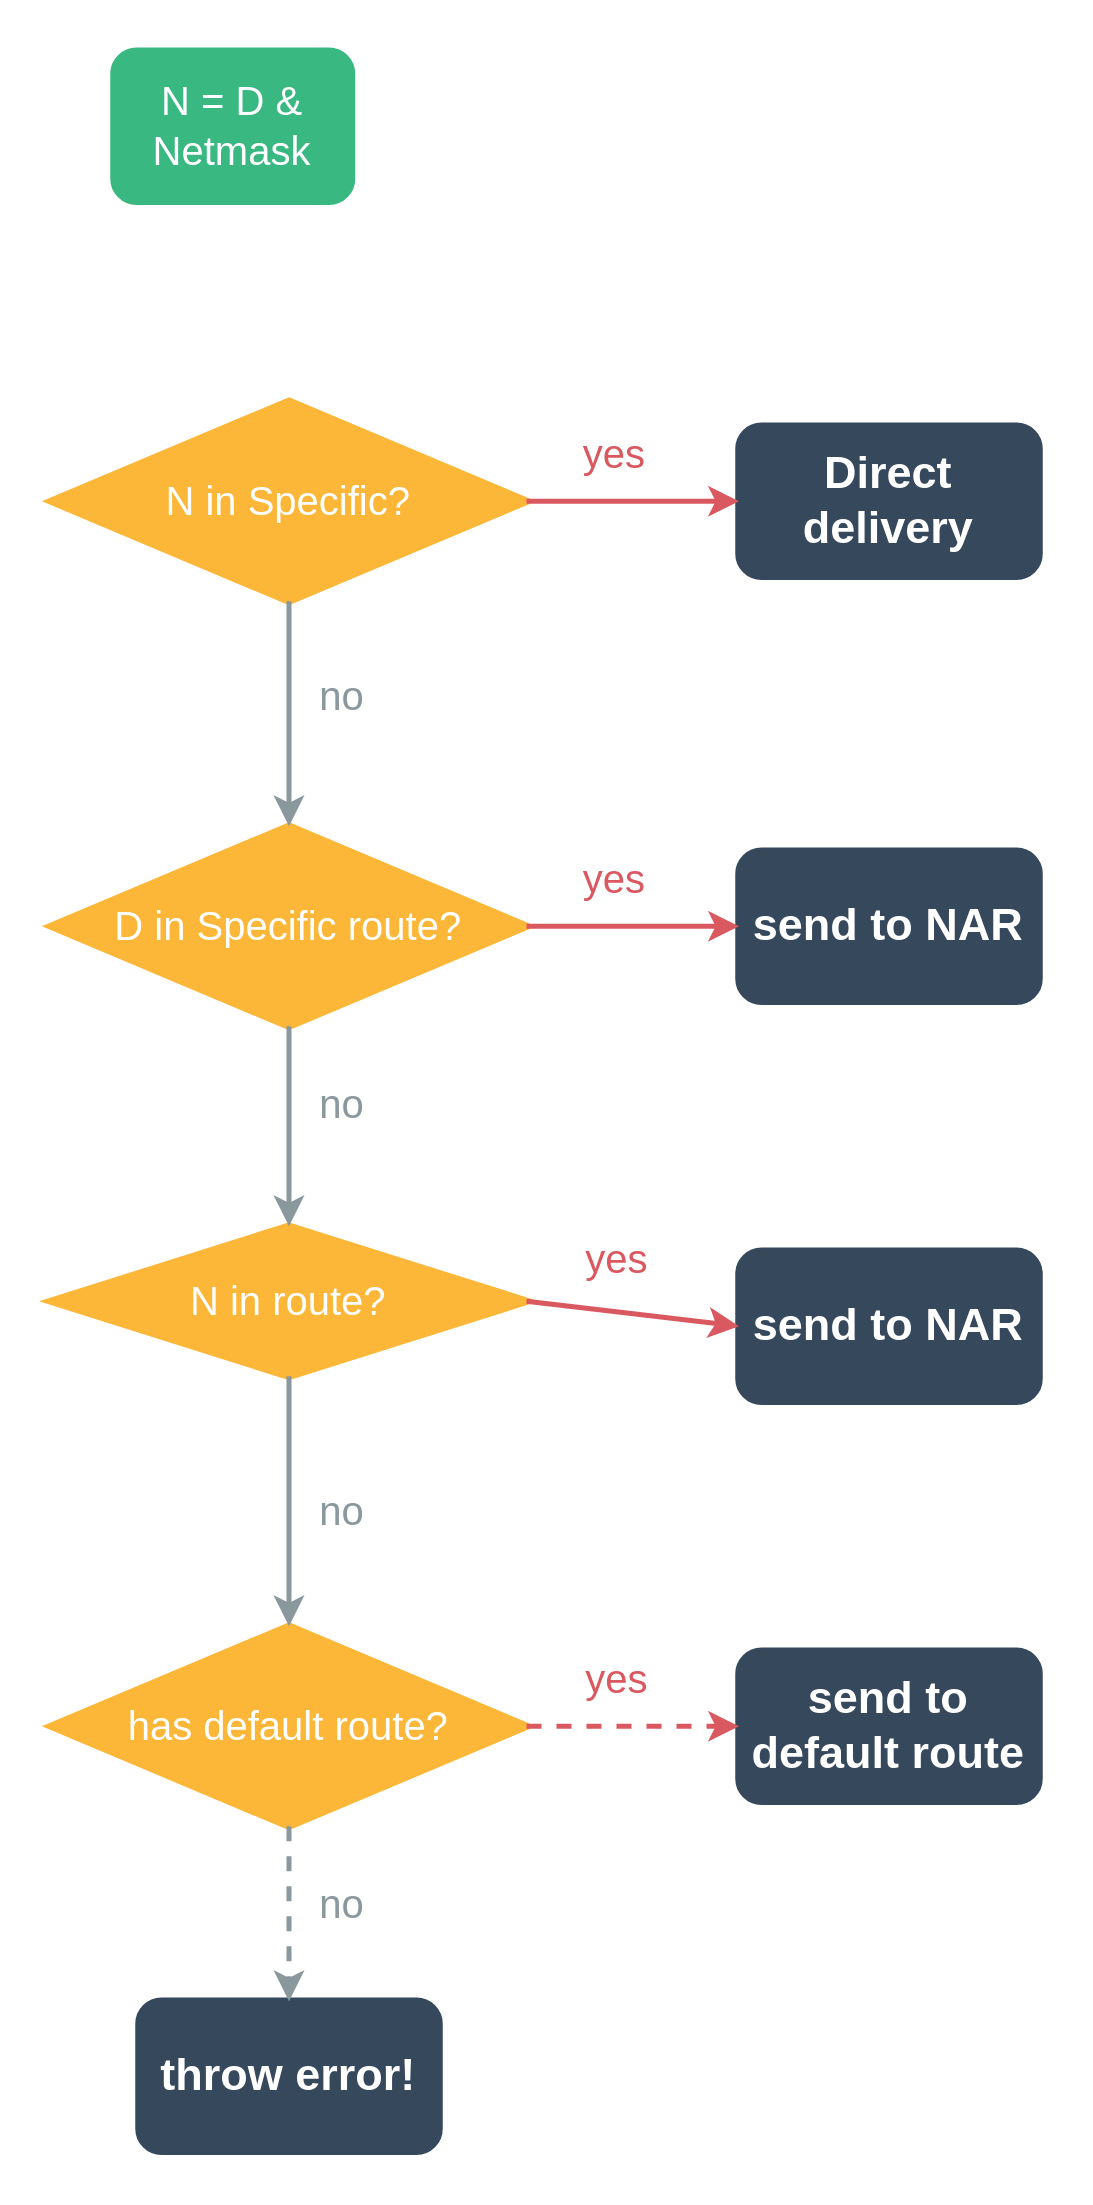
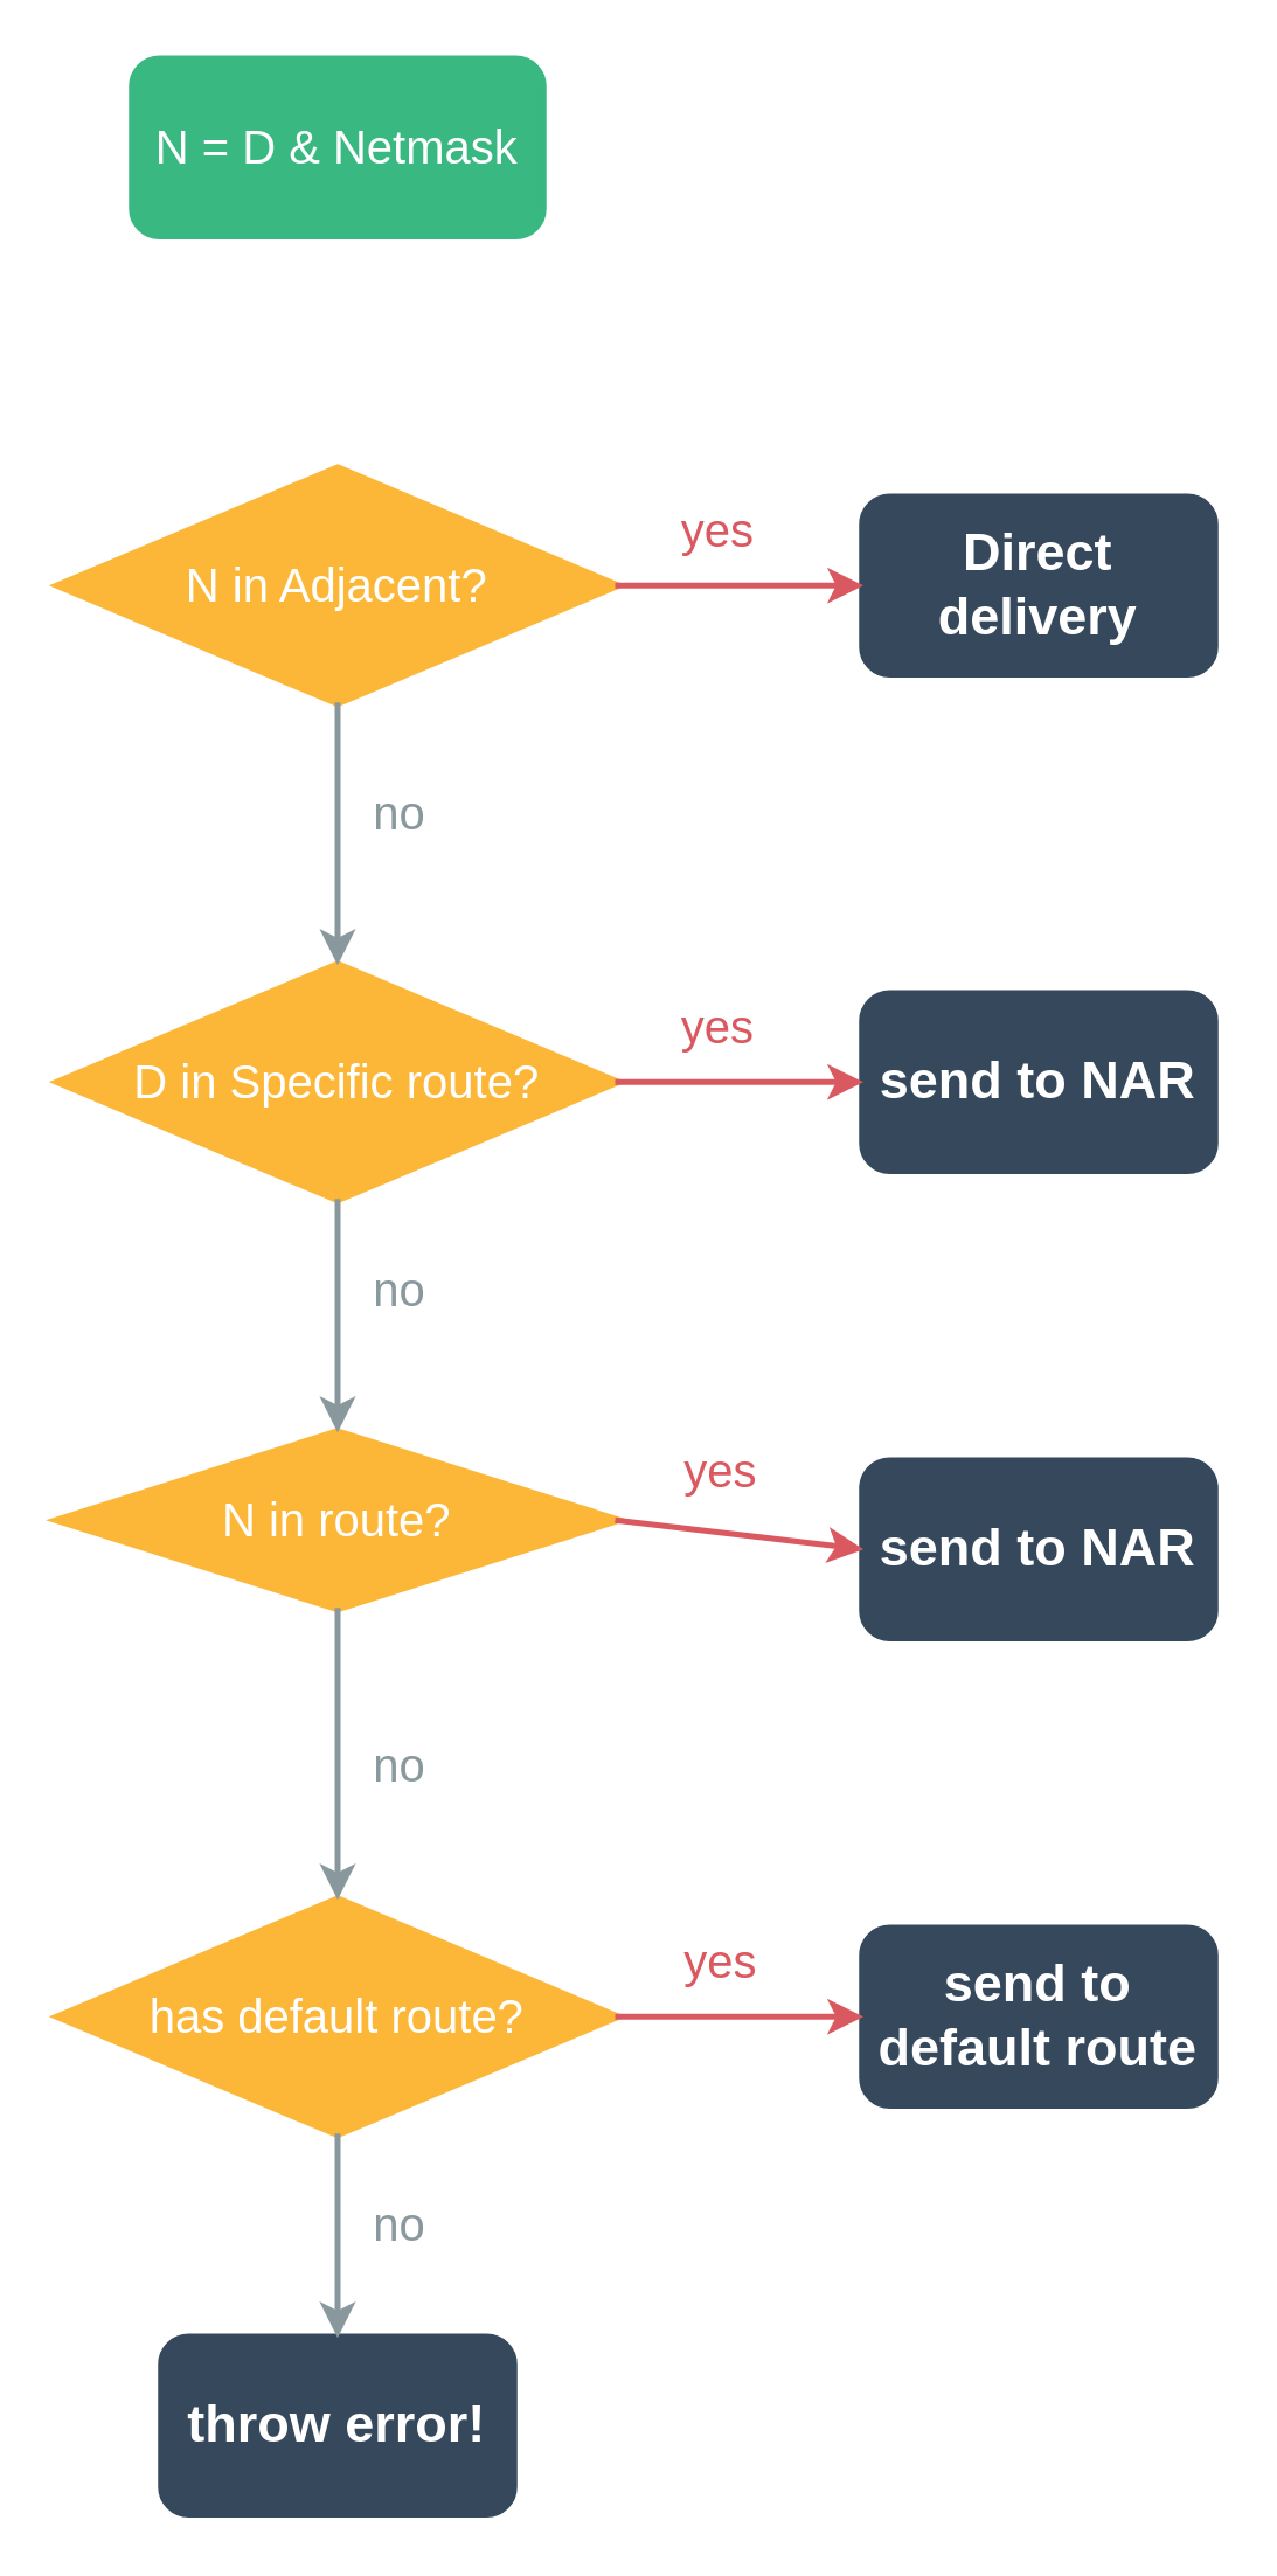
  <mxCell id="0" />
  <mxCell id="1" parent="0" />
- <mxCell id="2" value="N = D &amp;amp; Netmask" style="rounded=1;whiteSpace=wrap;html=1;strokeWidth=3;fontSize=16;fontColor=#FFFFFF;strokeColor=#39B881;fillColor=#39B881;align=center;" vertex="1" parent="1"><mxGeometry x="45" y="20" width="95" height="60" as="geometry" /></mxCell>
- <mxCell id="3" value="N in Specific?" style="rhombus;whiteSpace=wrap;html=1;strokeWidth=3;fontSize=16;strokeColor=#FCB738;fillColor=#FCB738;fontColor=#FFFFFF;align=center;" vertex="1" parent="1"><mxGeometry x="20" y="160" width="190" height="80" as="geometry" /></mxCell>
+ <mxCell id="2" value="N = D &amp;amp; Netmask" style="rounded=1;whiteSpace=wrap;html=1;strokeWidth=3;fontSize=16;fontColor=#FFFFFF;strokeColor=#39B881;fillColor=#39B881;align=center;" vertex="1" parent="1"><mxGeometry x="45" y="20" width="140" height="60" as="geometry" /></mxCell>
+ <mxCell id="3" value="N in Adjacent?" style="rhombus;whiteSpace=wrap;html=1;strokeWidth=3;fontSize=16;strokeColor=#FCB738;fillColor=#FCB738;fontColor=#FFFFFF;align=center;" vertex="1" parent="1"><mxGeometry x="20" y="160" width="190" height="80" as="geometry" /></mxCell>
  <mxCell id="4" value="D in Specific route?" style="rhombus;whiteSpace=wrap;html=1;strokeWidth=3;fontSize=16;strokeColor=#FCB738;fillColor=#FCB738;fontColor=#FFFFFF;align=center;" vertex="1" parent="1"><mxGeometry x="20" y="330" width="190" height="80" as="geometry" /></mxCell>
  <mxCell id="5" value="N in route?" style="rhombus;whiteSpace=wrap;html=1;strokeWidth=3;fontSize=16;strokeColor=#FCB738;fillColor=#FCB738;fontColor=#FFFFFF;align=center;" vertex="1" parent="1"><mxGeometry x="20" y="490" width="190" height="60" as="geometry" /></mxCell>
  <mxCell id="6" value="has default route?" style="rhombus;whiteSpace=wrap;html=1;strokeWidth=3;fontSize=16;strokeColor=#FCB738;fillColor=#FCB738;fontColor=#FFFFFF;align=center;" vertex="1" parent="1"><mxGeometry x="20" y="650" width="190" height="80" as="geometry" /></mxCell>
  <mxCell id="7" value="Direct delivery" style="rounded=1;whiteSpace=wrap;html=1;strokeWidth=3;strokeColor=#36485C;fillColor=#36485C;fontColor=#FFFFFF;fontSize=18;fontStyle=1" vertex="1" parent="1"><mxGeometry x="295" y="170" width="120" height="60" as="geometry" /></mxCell>
  <mxCell id="8" value="send to NAR" style="rounded=1;whiteSpace=wrap;html=1;strokeWidth=3;strokeColor=#36485C;fillColor=#36485C;fontColor=#FFFFFF;fontSize=18;fontStyle=1" vertex="1" parent="1"><mxGeometry x="295" y="340" width="120" height="60" as="geometry" /></mxCell>
  <mxCell id="9" value="send to NAR" style="rounded=1;whiteSpace=wrap;html=1;strokeWidth=3;strokeColor=#36485C;fillColor=#36485C;fontColor=#FFFFFF;fontSize=18;fontStyle=1" vertex="1" parent="1"><mxGeometry x="295" y="500" width="120" height="60" as="geometry" /></mxCell>
  <mxCell id="10" value="send to default route" style="rounded=1;whiteSpace=wrap;html=1;strokeWidth=3;strokeColor=#36485C;fillColor=#36485C;fontColor=#FFFFFF;fontSize=18;fontStyle=1" vertex="1" parent="1"><mxGeometry x="295" y="660" width="120" height="60" as="geometry" /></mxCell>
  <mxCell id="11" value="throw error!" style="rounded=1;whiteSpace=wrap;html=1;strokeWidth=3;strokeColor=#36485C;fillColor=#36485C;fontColor=#FFFFFF;fontSize=18;fontStyle=1" vertex="1" parent="1"><mxGeometry x="55" y="800" width="120" height="60" as="geometry" /></mxCell>
  <mxCell id="12" value="" style="endArrow=classic;html=1;strokeWidth=2;strokeColor=#89989D;fontSize=16;fontStyle=1;fontColor=#89989D;labelBackgroundColor=none;exitX=0.5;exitY=1;exitDx=0;exitDy=0;entryX=0.5;entryY=0;entryDx=0;entryDy=0;" edge="1" parent="1" source="3" target="4"><mxGeometry width="50" height="50" relative="1" as="geometry"><mxPoint x="145" y="240" as="sourcePoint" /><mxPoint x="145" y="440" as="targetPoint" /></mxGeometry></mxCell>
  <mxCell id="13" value="&lt;font style=&quot;font-size: 16px&quot; color=&quot;#89989d&quot;&gt;no&lt;/font&gt;" style="edgeLabel;html=1;align=center;verticalAlign=middle;resizable=0;points=[];labelBackgroundColor=none;" vertex="1" connectable="0" parent="12"><mxGeometry x="-0.183" relative="1" as="geometry"><mxPoint x="20" as="offset" /></mxGeometry></mxCell>
  <mxCell id="14" value="" style="endArrow=classic;html=1;strokeWidth=2;strokeColor=#89989D;fontSize=16;fontStyle=1;fontColor=#89989D;labelBackgroundColor=none;exitX=0.5;exitY=1;exitDx=0;exitDy=0;entryX=0.5;entryY=0;entryDx=0;entryDy=0;" edge="1" parent="1" source="4" target="5"><mxGeometry width="50" height="50" relative="1" as="geometry"><mxPoint x="485" y="180" as="sourcePoint" /><mxPoint x="485" y="380" as="targetPoint" /></mxGeometry></mxCell>
  <mxCell id="15" value="&lt;font style=&quot;font-size: 16px&quot; color=&quot;#89989d&quot;&gt;no&lt;/font&gt;" style="edgeLabel;html=1;align=center;verticalAlign=middle;resizable=0;points=[];labelBackgroundColor=none;" vertex="1" connectable="0" parent="14"><mxGeometry x="-0.184" y="-6" relative="1" as="geometry"><mxPoint x="26" y="-2.94" as="offset" /></mxGeometry></mxCell>
  <mxCell id="16" value="" style="endArrow=classic;html=1;strokeWidth=2;strokeColor=#89989D;fontSize=16;fontStyle=1;fontColor=#89989D;labelBackgroundColor=none;exitX=0.5;exitY=1;exitDx=0;exitDy=0;entryX=0.5;entryY=0;entryDx=0;entryDy=0;" edge="1" parent="1" source="5" target="6"><mxGeometry width="50" height="50" relative="1" as="geometry"><mxPoint x="495" y="190" as="sourcePoint" /><mxPoint x="495" y="390" as="targetPoint" /></mxGeometry></mxCell>
  <mxCell id="17" value="&lt;font style=&quot;font-size: 16px&quot; color=&quot;#89989d&quot;&gt;no&lt;/font&gt;" style="edgeLabel;html=1;align=center;verticalAlign=middle;resizable=0;points=[];labelBackgroundColor=none;" vertex="1" connectable="0" parent="16"><mxGeometry x="0.051" y="1" relative="1" as="geometry"><mxPoint x="19" as="offset" /></mxGeometry></mxCell>
- <mxCell id="18" value="" style="endArrow=classic;html=1;strokeWidth=2;strokeColor=#89989D;fontSize=16;fontStyle=1;fontColor=#89989D;labelBackgroundColor=none;exitX=0.5;exitY=1;exitDx=0;exitDy=0;entryX=0.5;entryY=0;entryDx=0;entryDy=0;dashed=1;" edge="1" parent="1" source="6" target="11"><mxGeometry width="50" height="50" relative="1" as="geometry"><mxPoint x="505" y="200" as="sourcePoint" /><mxPoint x="505" y="400" as="targetPoint" /></mxGeometry></mxCell>
+ <mxCell id="18" value="" style="endArrow=classic;html=1;strokeWidth=2;strokeColor=#89989D;fontSize=16;fontStyle=1;fontColor=#89989D;labelBackgroundColor=none;exitX=0.5;exitY=1;exitDx=0;exitDy=0;entryX=0.5;entryY=0;entryDx=0;entryDy=0;" edge="1" parent="1" source="6" target="11"><mxGeometry width="50" height="50" relative="1" as="geometry"><mxPoint x="505" y="200" as="sourcePoint" /><mxPoint x="505" y="400" as="targetPoint" /></mxGeometry></mxCell>
  <mxCell id="19" value="&lt;font style=&quot;font-size: 16px&quot; color=&quot;#89989d&quot;&gt;no&lt;/font&gt;" style="edgeLabel;html=1;align=center;verticalAlign=middle;resizable=0;points=[];labelBackgroundColor=none;" vertex="1" connectable="0" parent="18"><mxGeometry x="-0.269" y="-2" relative="1" as="geometry"><mxPoint x="22" y="4.12" as="offset" /></mxGeometry></mxCell>
  <mxCell id="20" value="" style="endArrow=classic;html=1;strokeWidth=2;fontSize=16;fontStyle=1;fontColor=#89989D;labelBackgroundColor=none;strokeColor=#DA5960;exitX=1;exitY=0.5;exitDx=0;exitDy=0;entryX=0;entryY=0.5;entryDx=0;entryDy=0;" edge="1" parent="1" source="3" target="7"><mxGeometry width="50" height="50" relative="1" as="geometry"><mxPoint x="-125" y="160" as="sourcePoint" /><mxPoint x="-125" y="360" as="targetPoint" /></mxGeometry></mxCell>
  <mxCell id="21" value="&lt;font style=&quot;font-size: 16px&quot; color=&quot;#da5960&quot;&gt;yes&lt;/font&gt;" style="edgeLabel;html=1;align=center;verticalAlign=middle;resizable=0;points=[];labelBackgroundColor=none;" vertex="1" connectable="0" parent="20"><mxGeometry x="-0.338" y="3" relative="1" as="geometry"><mxPoint x="6.76" y="-17" as="offset" /></mxGeometry></mxCell>
  <mxCell id="22" value="" style="endArrow=classic;html=1;strokeWidth=2;fontSize=16;fontStyle=1;fontColor=#89989D;labelBackgroundColor=none;strokeColor=#DA5960;entryX=0;entryY=0.5;entryDx=0;entryDy=0;exitX=1;exitY=0.5;exitDx=0;exitDy=0;" edge="1" parent="1" source="4" target="8"><mxGeometry width="50" height="50" relative="1" as="geometry"><mxPoint x="215" y="360" as="sourcePoint" /><mxPoint x="-115" y="370" as="targetPoint" /></mxGeometry></mxCell>
  <mxCell id="23" value="&lt;font color=&quot;#da5960&quot; style=&quot;font-size: 16px&quot;&gt;yes&lt;/font&gt;" style="edgeLabel;html=1;align=center;verticalAlign=middle;resizable=0;points=[];labelBackgroundColor=none;" vertex="1" connectable="0" parent="22"><mxGeometry x="-0.504" y="1" relative="1" as="geometry"><mxPoint x="13.82" y="-19" as="offset" /></mxGeometry></mxCell>
  <mxCell id="24" value="" style="endArrow=classic;html=1;strokeWidth=2;fontSize=16;fontStyle=1;fontColor=#89989D;labelBackgroundColor=none;strokeColor=#DA5960;exitX=1;exitY=0.5;exitDx=0;exitDy=0;entryX=0;entryY=0.5;entryDx=0;entryDy=0;" edge="1" parent="1" source="5" target="9"><mxGeometry width="50" height="50" relative="1" as="geometry"><mxPoint x="-105" y="180" as="sourcePoint" /><mxPoint x="-105" y="380" as="targetPoint" /></mxGeometry></mxCell>
  <mxCell id="25" value="&lt;font style=&quot;font-size: 16px&quot; color=&quot;#da5960&quot;&gt;yes&lt;/font&gt;" style="edgeLabel;html=1;align=center;verticalAlign=middle;resizable=0;points=[];labelBackgroundColor=none;" vertex="1" connectable="0" parent="24"><mxGeometry x="-0.421" y="1" relative="1" as="geometry"><mxPoint x="10.29" y="-19" as="offset" /></mxGeometry></mxCell>
- <mxCell id="26" value="" style="endArrow=classic;html=1;strokeWidth=2;fontSize=16;fontStyle=1;fontColor=#89989D;labelBackgroundColor=none;strokeColor=#DA5960;exitX=1;exitY=0.5;exitDx=0;exitDy=0;entryX=0;entryY=0.5;entryDx=0;entryDy=0;dashed=1;" edge="1" parent="1" source="6" target="10"><mxGeometry width="50" height="50" relative="1" as="geometry"><mxPoint x="-95" y="190" as="sourcePoint" /><mxPoint x="-95" y="390" as="targetPoint" /></mxGeometry></mxCell>
+ <mxCell id="26" value="" style="endArrow=classic;html=1;strokeWidth=2;fontSize=16;fontStyle=1;fontColor=#89989D;labelBackgroundColor=none;strokeColor=#DA5960;exitX=1;exitY=0.5;exitDx=0;exitDy=0;entryX=0;entryY=0.5;entryDx=0;entryDy=0;" edge="1" parent="1" source="6" target="10"><mxGeometry width="50" height="50" relative="1" as="geometry"><mxPoint x="-95" y="190" as="sourcePoint" /><mxPoint x="-95" y="390" as="targetPoint" /></mxGeometry></mxCell>
  <mxCell id="27" value="&lt;font style=&quot;font-size: 16px&quot; color=&quot;#da5960&quot;&gt;yes&lt;/font&gt;" style="edgeLabel;html=1;align=center;verticalAlign=middle;resizable=0;points=[];labelBackgroundColor=none;" vertex="1" connectable="0" parent="26"><mxGeometry x="-0.532" y="1" relative="1" as="geometry"><mxPoint x="15" y="-19" as="offset" /></mxGeometry></mxCell>
